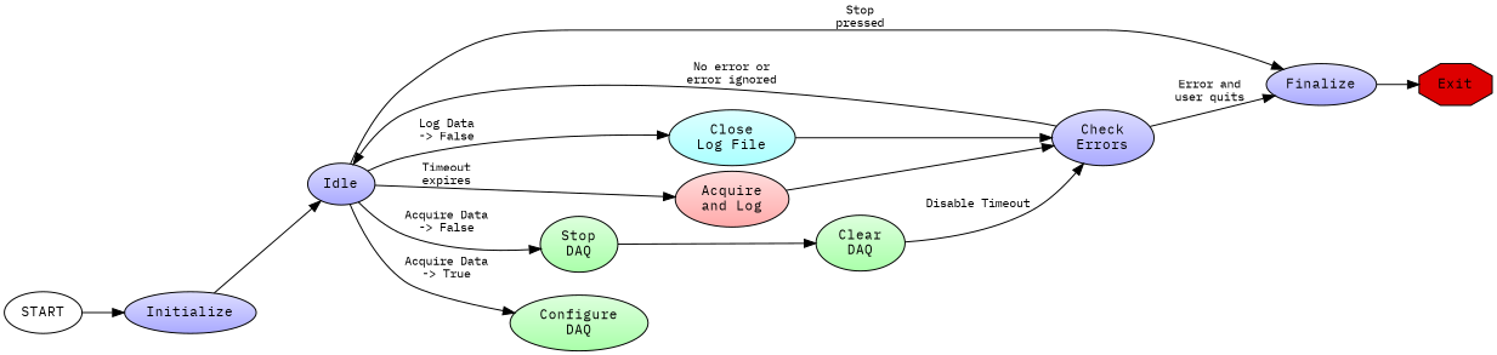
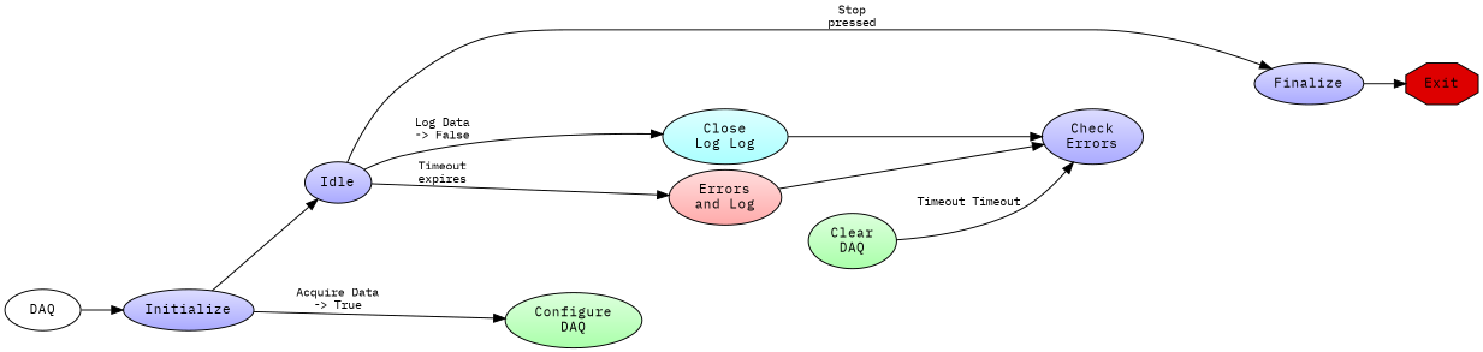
  digraph {
    fontname="IBM Plex Mono"
    rankdir=LR
    node [fillcolor="#AAAAFF:#DDDDFF" fontname="IBM Plex Mono" fontsize=12 gradientangle=90 style=filled]
    edge [fontname="IBM Plex Mono" fontsize=10]
-   START [fillcolor=white]
+   START [fillcolor=white label=DAQ]
    n2 [label=Initialize]
    n3 [label=Idle]
    n4 [label=Finalize]
    n5 [fillcolor="#AAFFAA:#DDFFDD" label="Configure\nDAQ"]
-   n6 [fillcolor="#FFAAAA:#FFDDDD" label="Acquire\nand Log"]
-   n7 [fillcolor="#AAFFAA:#DDFFDD" label="Stop\nDAQ"]
-   n8 [fillcolor="#AAFFFF:#DDFFFF" label="Close\nLog File"]
+   n6 [fillcolor="#FFAAAA:#FFDDDD" label="Errors\nand Log"]
+   n8 [fillcolor="#AAFFFF:#DDFFFF" label="Close\nLog Log"]
    n9 [fillcolor="#DD0000" label=Exit shape=octagon]
    n10 [label="Check\nErrors"]
    n11 [fillcolor="#AAFFAA:#DDFFDD" label="Clear\nDAQ"]
    START -> n2
    n2 -> n3
    n3 -> n4 [label="Stop\npressed"]
-   n3 -> n5 [label="Acquire Data\n-> True"]
+   n2 -> n5 [label="Acquire Data\n-> True"]
    n3 -> n6 [label="Timeout\nexpires"]
-   n3 -> n7 [label="Acquire Data\n-> False"]
    n3 -> n8 [label="Log Data\n-> False"]
    n4 -> n9
    n6 -> n10
-   n7 -> n11
    n8 -> n10
-   n10 -> n3 [label="No error or\nerror ignored"]
-   n10 -> n4 [label="Error and\nuser quits"]
-   n11 -> n10 [label="Disable Timeout"]
+   n11 -> n10 [label="Timeout Timeout"]
  }
